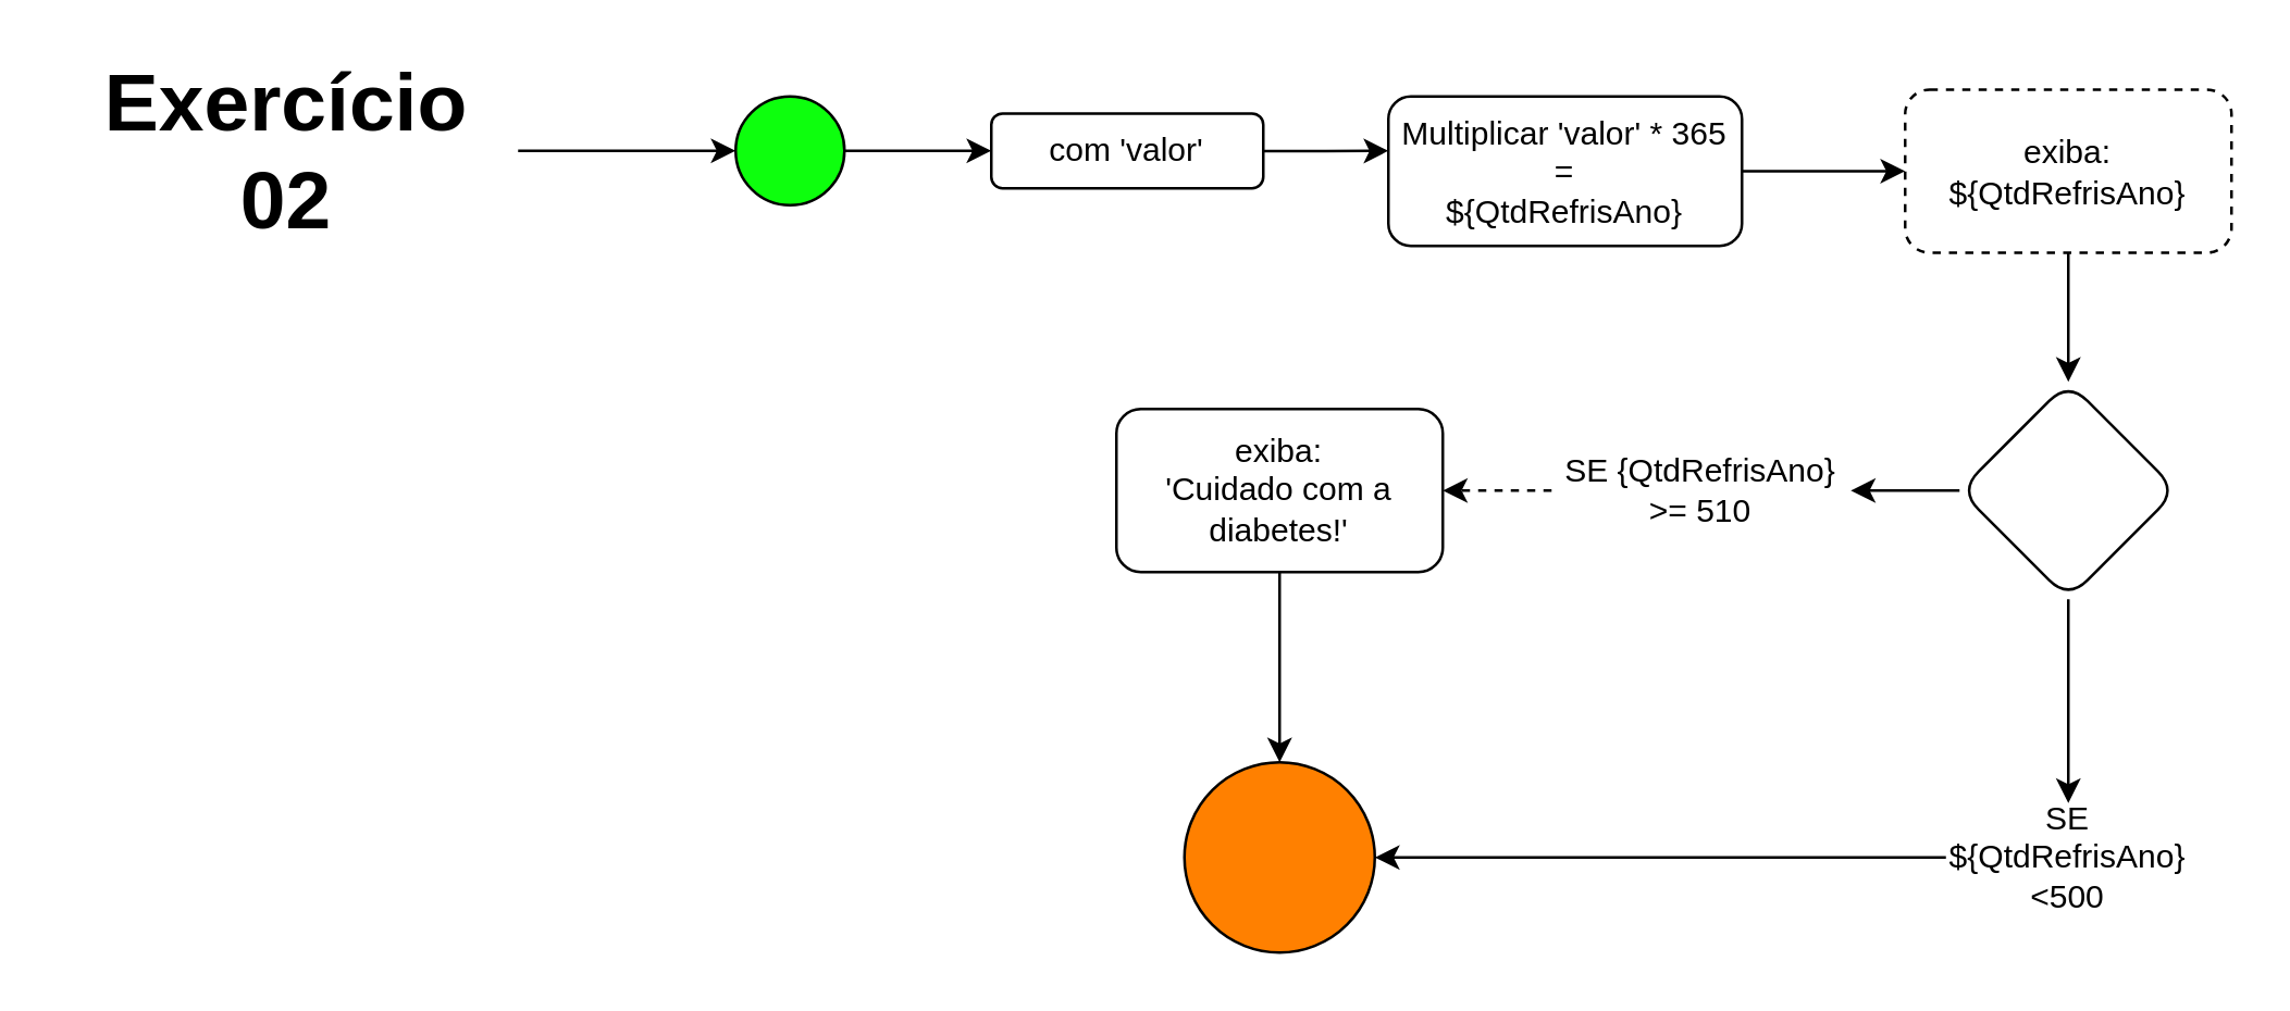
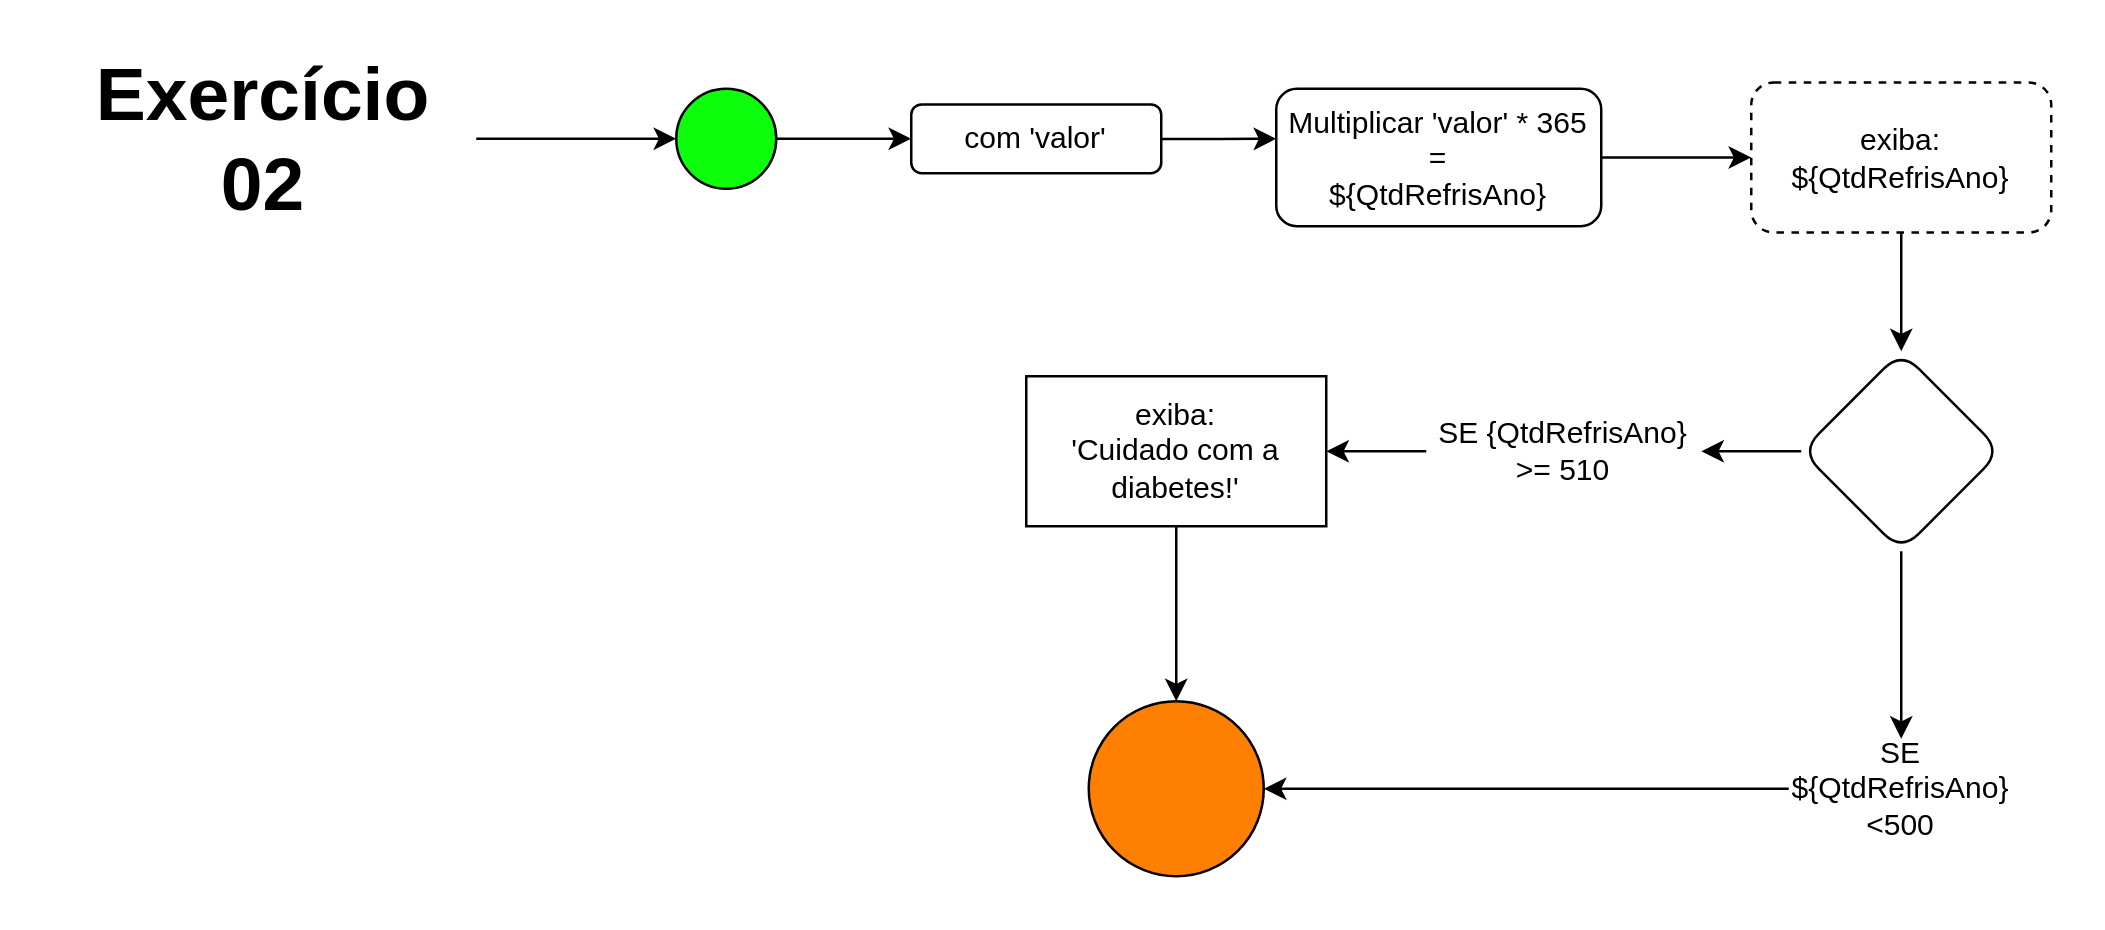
  <mxCell id="0" />
  <mxCell id="1" parent="0" />
  <mxCell id="2" style="edgeStyle=orthogonalEdgeStyle;rounded=0;orthogonalLoop=1;jettySize=auto;html=1;exitX=1;exitY=0.5;exitDx=0;exitDy=0;entryX=0;entryY=0.5;entryDx=0;entryDy=0;" parent="1" source="3" target="7" edge="1"><mxGeometry relative="1" as="geometry"><mxPoint x="354" y="55" as="targetPoint" /></mxGeometry></mxCell>
  <mxCell id="3" value="" style="ellipse;whiteSpace=wrap;html=1;aspect=fixed;fillColor=#0DFF0D;" parent="1" vertex="1"><mxGeometry x="270" y="35" width="40" height="40" as="geometry" /></mxCell>
  <mxCell id="4" style="edgeStyle=orthogonalEdgeStyle;rounded=0;orthogonalLoop=1;jettySize=auto;html=1;exitX=1;exitY=0.5;exitDx=0;exitDy=0;entryX=0;entryY=0.5;entryDx=0;entryDy=0;" parent="1" source="5" target="3" edge="1"><mxGeometry relative="1" as="geometry" /></mxCell>
  <mxCell id="5" value="&lt;h1&gt;&lt;font style=&quot;font-size: 30px;&quot;&gt;Exercício 02&lt;/font&gt;&lt;/h1&gt;" style="text;html=1;strokeColor=none;fillColor=none;align=center;verticalAlign=middle;whiteSpace=wrap;rounded=0;" parent="1" vertex="1"><mxGeometry x="20" y="20" width="170" height="70" as="geometry" /></mxCell>
  <mxCell id="6" style="edgeStyle=orthogonalEdgeStyle;rounded=0;orthogonalLoop=1;jettySize=auto;html=1;" parent="1" source="7" edge="1"><mxGeometry relative="1" as="geometry"><mxPoint x="510" y="55" as="targetPoint" /></mxGeometry></mxCell>
  <mxCell id="7" value="com 'valor'" style="rounded=1;whiteSpace=wrap;html=1;" parent="1" vertex="1"><mxGeometry x="364" y="41.25" width="100" height="27.5" as="geometry" /></mxCell>
  <mxCell id="8" style="edgeStyle=orthogonalEdgeStyle;rounded=0;orthogonalLoop=1;jettySize=auto;html=1;exitX=1;exitY=0.5;exitDx=0;exitDy=0;entryX=0;entryY=0.5;entryDx=0;entryDy=0;" parent="1" source="9" target="11" edge="1"><mxGeometry relative="1" as="geometry" /></mxCell>
  <mxCell id="9" value="Multiplicar 'valor' * 365 =&lt;br&gt;${QtdRefrisAno}" style="rounded=1;whiteSpace=wrap;html=1;" parent="1" vertex="1"><mxGeometry x="510" y="35" width="130" height="55" as="geometry" /></mxCell>
  <mxCell id="10" value="" style="edgeStyle=orthogonalEdgeStyle;rounded=0;orthogonalLoop=1;jettySize=auto;html=1;" parent="1" source="11" target="14" edge="1"><mxGeometry relative="1" as="geometry" /></mxCell>
  <mxCell id="11" value="exiba:&lt;br&gt;${QtdRefrisAno}" style="rounded=1;whiteSpace=wrap;html=1;dashed=1;" parent="1" vertex="1"><mxGeometry x="700" y="32.5" width="120" height="60" as="geometry" /></mxCell>
  <mxCell id="12" value="" style="edgeStyle=orthogonalEdgeStyle;rounded=0;orthogonalLoop=1;jettySize=auto;html=1;" parent="1" source="14" target="16" edge="1"><mxGeometry relative="1" as="geometry"><mxPoint x="600" y="180" as="targetPoint" /></mxGeometry></mxCell>
  <mxCell id="13" style="edgeStyle=orthogonalEdgeStyle;rounded=0;orthogonalLoop=1;jettySize=auto;html=1;exitX=0.5;exitY=1;exitDx=0;exitDy=0;entryX=0.5;entryY=0;entryDx=0;entryDy=0;" edge="1" parent="1" source="14" target="21"><mxGeometry relative="1" as="geometry" /></mxCell>
  <mxCell id="14" value="" style="rhombus;whiteSpace=wrap;html=1;rounded=1;" parent="1" vertex="1"><mxGeometry x="720" y="140" width="80" height="80" as="geometry" /></mxCell>
- <mxCell id="15" value="" style="edgeStyle=orthogonalEdgeStyle;rounded=0;orthogonalLoop=1;jettySize=auto;html=1;dashed=1;" parent="1" source="16" target="18" edge="1"><mxGeometry relative="1" as="geometry" /></mxCell>
+ <mxCell id="15" value="" style="edgeStyle=orthogonalEdgeStyle;rounded=0;orthogonalLoop=1;jettySize=auto;html=1;" parent="1" source="16" target="18" edge="1"><mxGeometry relative="1" as="geometry" /></mxCell>
  <mxCell id="16" value="SE {QtdRefrisAno} &amp;gt;= 510" style="text;html=1;strokeColor=none;fillColor=none;align=center;verticalAlign=middle;whiteSpace=wrap;rounded=0;" parent="1" vertex="1"><mxGeometry x="570" y="155" width="110" height="50" as="geometry" /></mxCell>
  <mxCell id="17" style="edgeStyle=orthogonalEdgeStyle;rounded=0;orthogonalLoop=1;jettySize=auto;html=1;exitX=0.5;exitY=1;exitDx=0;exitDy=0;entryX=0.5;entryY=0;entryDx=0;entryDy=0;" parent="1" source="18" target="19" edge="1"><mxGeometry relative="1" as="geometry" /></mxCell>
- <mxCell id="18" value="exiba:&lt;br&gt;'Cuidado com a diabetes!'" style="rounded=1;whiteSpace=wrap;html=1;" parent="1" vertex="1"><mxGeometry x="410" y="150" width="120" height="60" as="geometry" /></mxCell>
+ <mxCell id="18" value="exiba:&lt;br&gt;'Cuidado com a diabetes!'" style="whiteSpace=wrap;html=1;rounded=0;" parent="1" vertex="1"><mxGeometry x="410" y="150" width="120" height="60" as="geometry" /></mxCell>
  <mxCell id="19" value="" style="ellipse;whiteSpace=wrap;html=1;aspect=fixed;fillColor=#FF8000;" parent="1" vertex="1"><mxGeometry x="435" y="280" width="70" height="70" as="geometry" /></mxCell>
  <mxCell id="20" style="edgeStyle=orthogonalEdgeStyle;rounded=0;orthogonalLoop=1;jettySize=auto;html=1;exitX=0;exitY=0.5;exitDx=0;exitDy=0;entryX=1;entryY=0.5;entryDx=0;entryDy=0;" edge="1" parent="1" source="21" target="19"><mxGeometry relative="1" as="geometry" /></mxCell>
  <mxCell id="21" value="SE ${QtdRefrisAno} &amp;lt;500" style="text;html=1;strokeColor=none;fillColor=none;align=center;verticalAlign=middle;whiteSpace=wrap;rounded=0;" vertex="1" parent="1"><mxGeometry x="715" y="295" width="90" height="40" as="geometry" /></mxCell>
